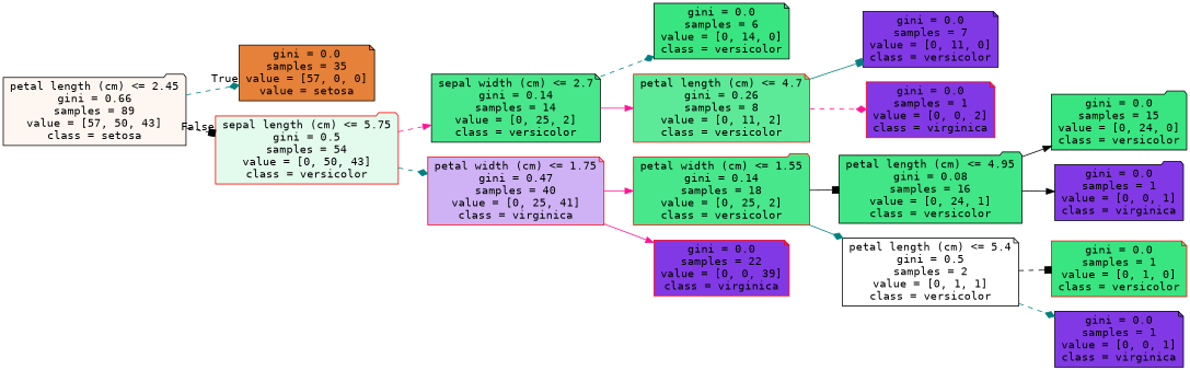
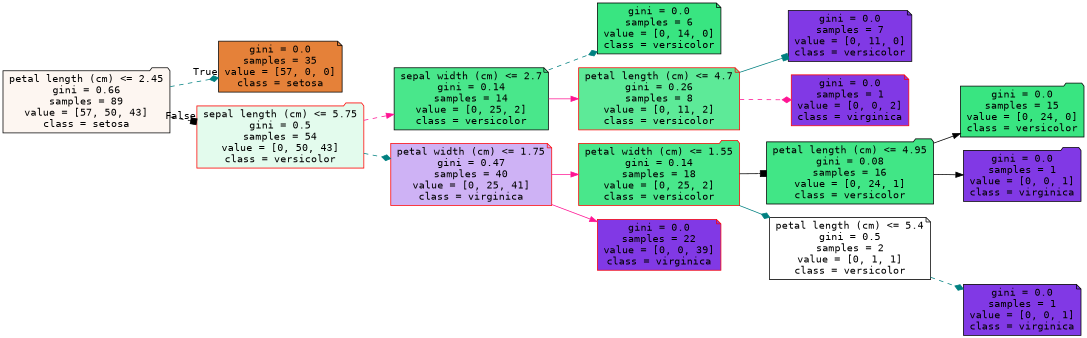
  digraph {
    fontname="DejaVu Sans Mono"
    rankdir=LR
    node [color=black fillcolor="#8139e5" fontname="DejaVu Sans Mono" shape=note style="filled, rounded"]
    edge [arrowhead=diamond color=teal fontname="DejaVu Sans Mono" style=dashed]
    n1 [fillcolor="#fdf6f1" label="petal length (cm) <= 2.45\ngini = 0.66\nsamples = 89\nvalue = [57, 50, 43]\nclass = setosa" shape=folder]
-   n2 [fillcolor="#e58139" label="gini = 0.0\nsamples = 35\nvalue = [57, 0, 0]\nvalue = setosa"]
+   n2 [fillcolor="#e58139" label="gini = 0.0\nsamples = 35\nvalue = [57, 0, 0]\nclass = setosa"]
    n3 [color=red fillcolor="#e3fbed" label="sepal length (cm) <= 5.75\ngini = 0.5\nsamples = 54\nvalue = [0, 50, 43]\nclass = versicolor" shape=folder]
    n4 [fillcolor="#49e78b" label="sepal width (cm) <= 2.7\ngini = 0.14\nsamples = 14\nvalue = [0, 25, 2]\nclass = versicolor"]
    n5 [color=red fillcolor="#ceb2f5" label="petal width (cm) <= 1.75\ngini = 0.47\nsamples = 40\nvalue = [0, 25, 41]\nclass = virginica"]
    n6 [fillcolor="#39e581" label="gini = 0.0\nsamples = 6\nvalue = [0, 14, 0]\nclass = versicolor"]
    n7 [color=red fillcolor="#5dea98" label="petal length (cm) <= 4.7\ngini = 0.26\nsamples = 8\nvalue = [0, 11, 2]\nclass = versicolor"]
    n8 [color=red fillcolor="#49e78b" label="petal width (cm) <= 1.55\ngini = 0.14\nsamples = 18\nvalue = [0, 25, 2]\nclass = versicolor" shape=folder]
    n9 [color=red label="gini = 0.0\nsamples = 22\nvalue = [0, 0, 39]\nclass = virginica"]
    n10 [label="gini = 0.0\nsamples = 7\nvalue = [0, 11, 0]\nclass = versicolor"]
    n11 [color=red label="gini = 0.0\nsamples = 1\nvalue = [0, 0, 2]\nclass = virginica"]
    n12 [fillcolor="#41e686" label="petal length (cm) <= 4.95\ngini = 0.08\nsamples = 16\nvalue = [0, 24, 1]\nclass = versicolor" shape=folder]
    n13 [fillcolor="#ffffff" label="petal length (cm) <= 5.4\ngini = 0.5\nsamples = 2\nvalue = [0, 1, 1]\nclass = versicolor"]
    n14 [fillcolor="#39e581" label="gini = 0.0\nsamples = 15\nvalue = [0, 24, 0]\nclass = versicolor" shape=folder]
    n15 [label="gini = 0.0\nsamples = 1\nvalue = [0, 0, 1]\nclass = virginica" shape=folder]
-   n16 [color=red fillcolor="#39e581" label="gini = 0.0\nsamples = 1\nvalue = [0, 1, 0]\nclass = versicolor"]
    n17 [label="gini = 0.0\nsamples = 1\nvalue = [0, 0, 1]\nclass = virginica"]
    n1 -> n2 [headlabel=True labelangle=45 labeldistance=2.5]
    n1 -> n3 [arrowhead=box color=black headlabel=False labelangle=-45 labeldistance=2.5]
    n3 -> n4 [arrowhead=normal color=deeppink]
    n3 -> n5
    n4 -> n6
    n4 -> n7 [arrowhead=normal color=deeppink style=solid]
    n5 -> n8 [arrowhead=normal color=deeppink style=solid]
    n5 -> n9 [arrowhead=normal color=deeppink style=solid]
    n7 -> n10 [arrowhead=box style=solid]
    n7 -> n11 [color=deeppink]
    n8 -> n12 [arrowhead=box color=black style=solid]
    n8 -> n13 [style=solid]
    n12 -> n14 [arrowhead=normal color=black style=solid]
    n12 -> n15 [arrowhead=normal color=black style=solid]
-   n13 -> n16 [arrowhead=box color=black]
    n13 -> n17
  }
